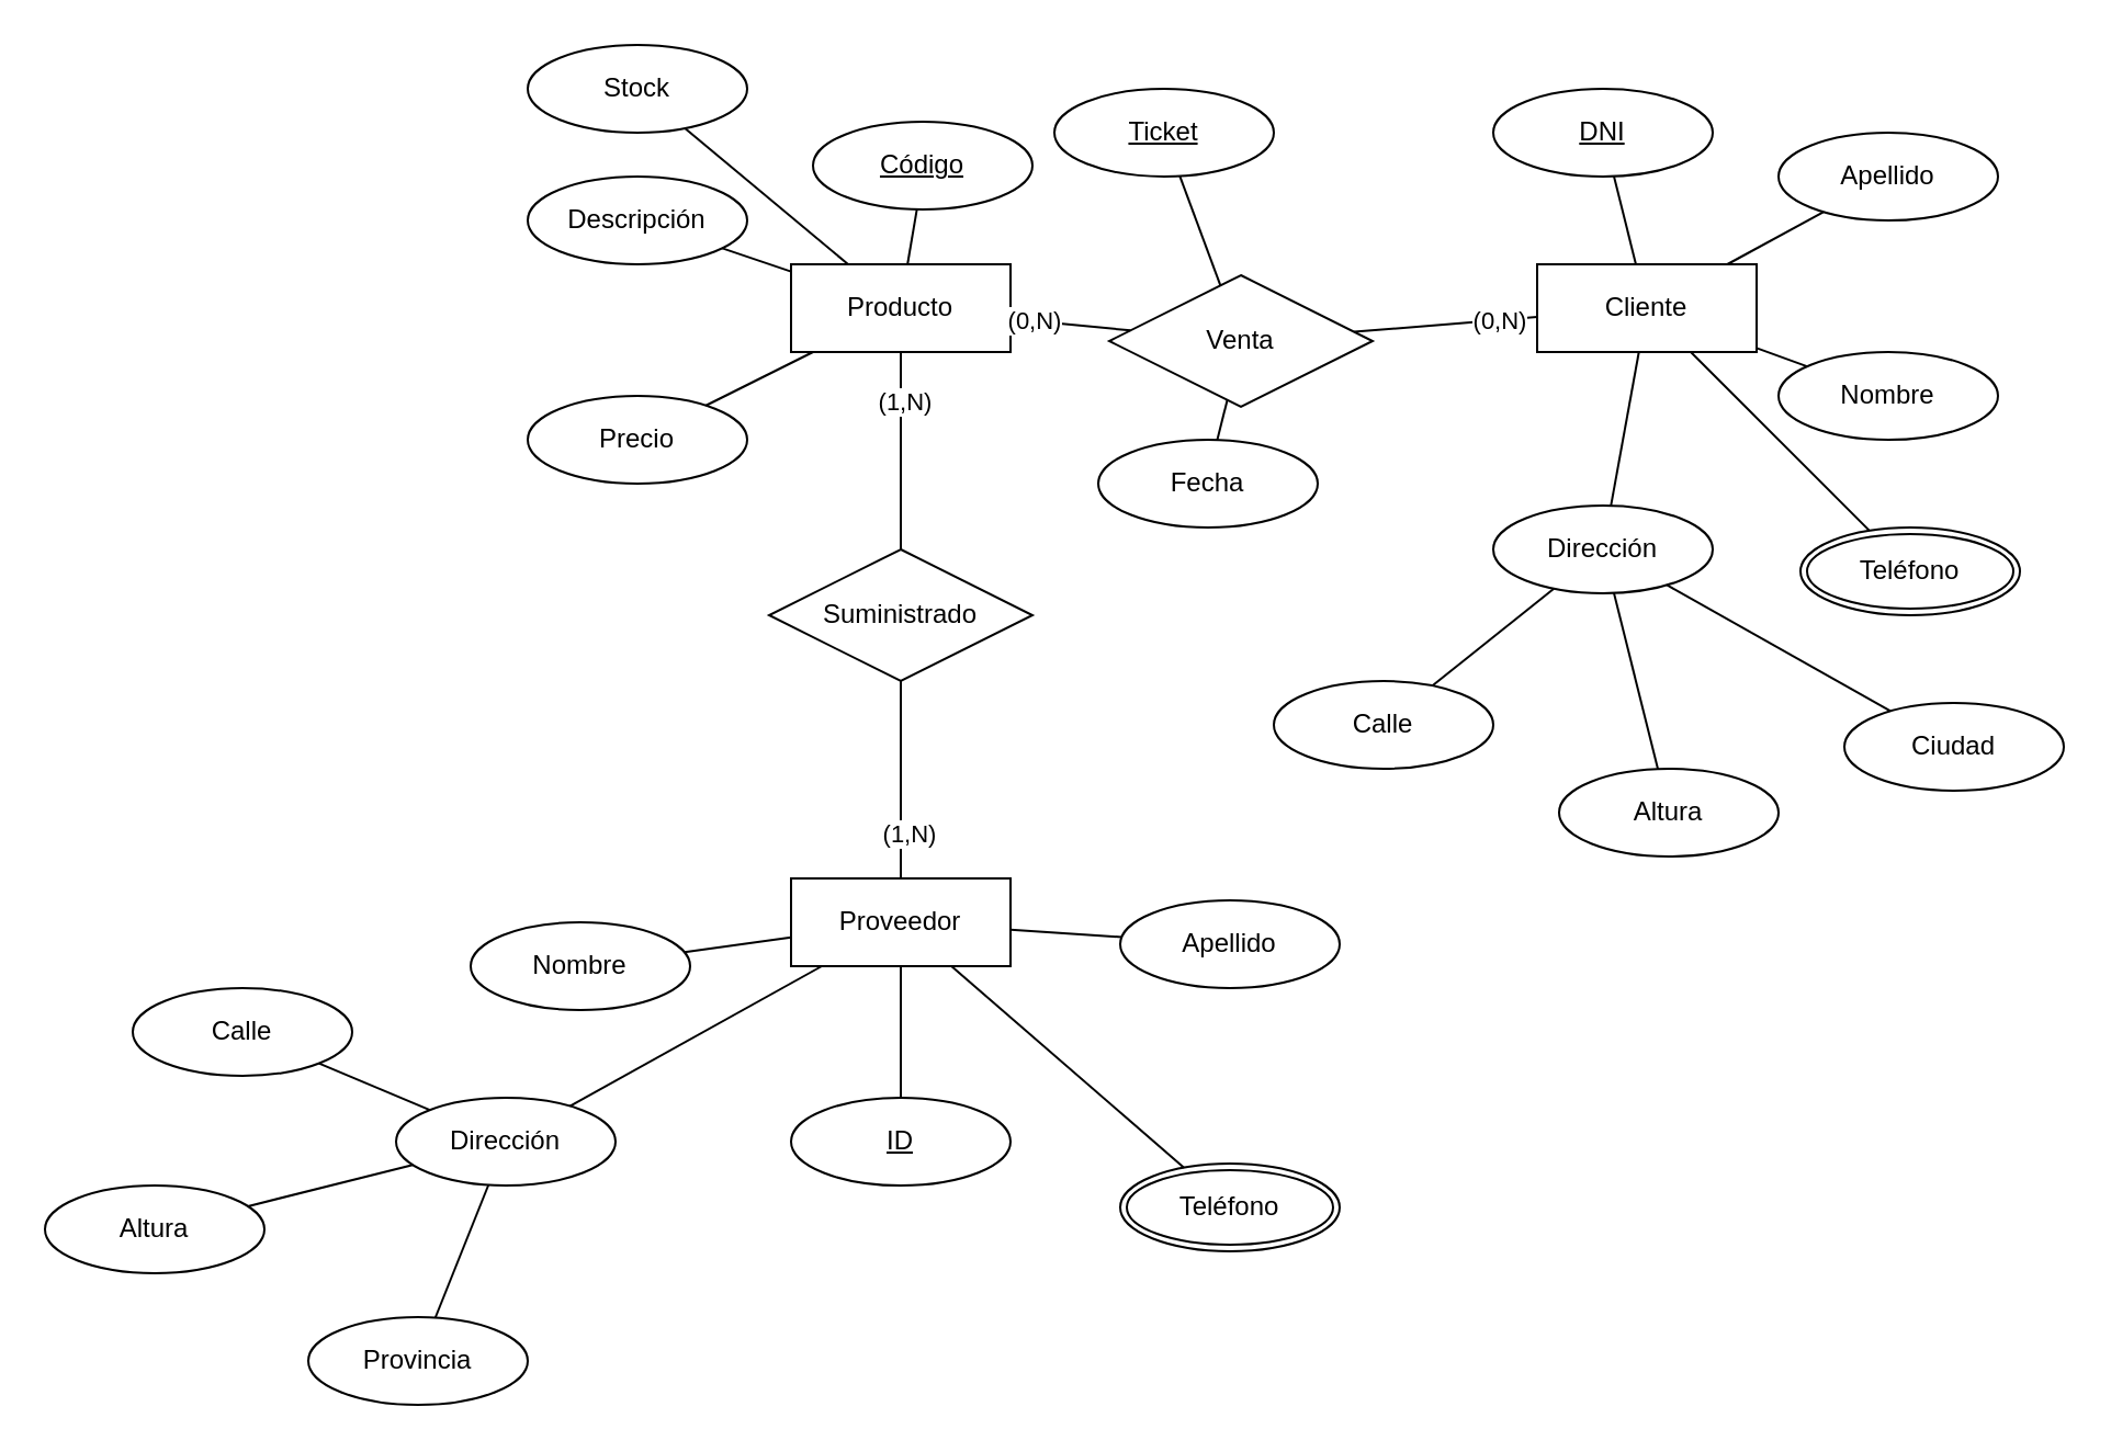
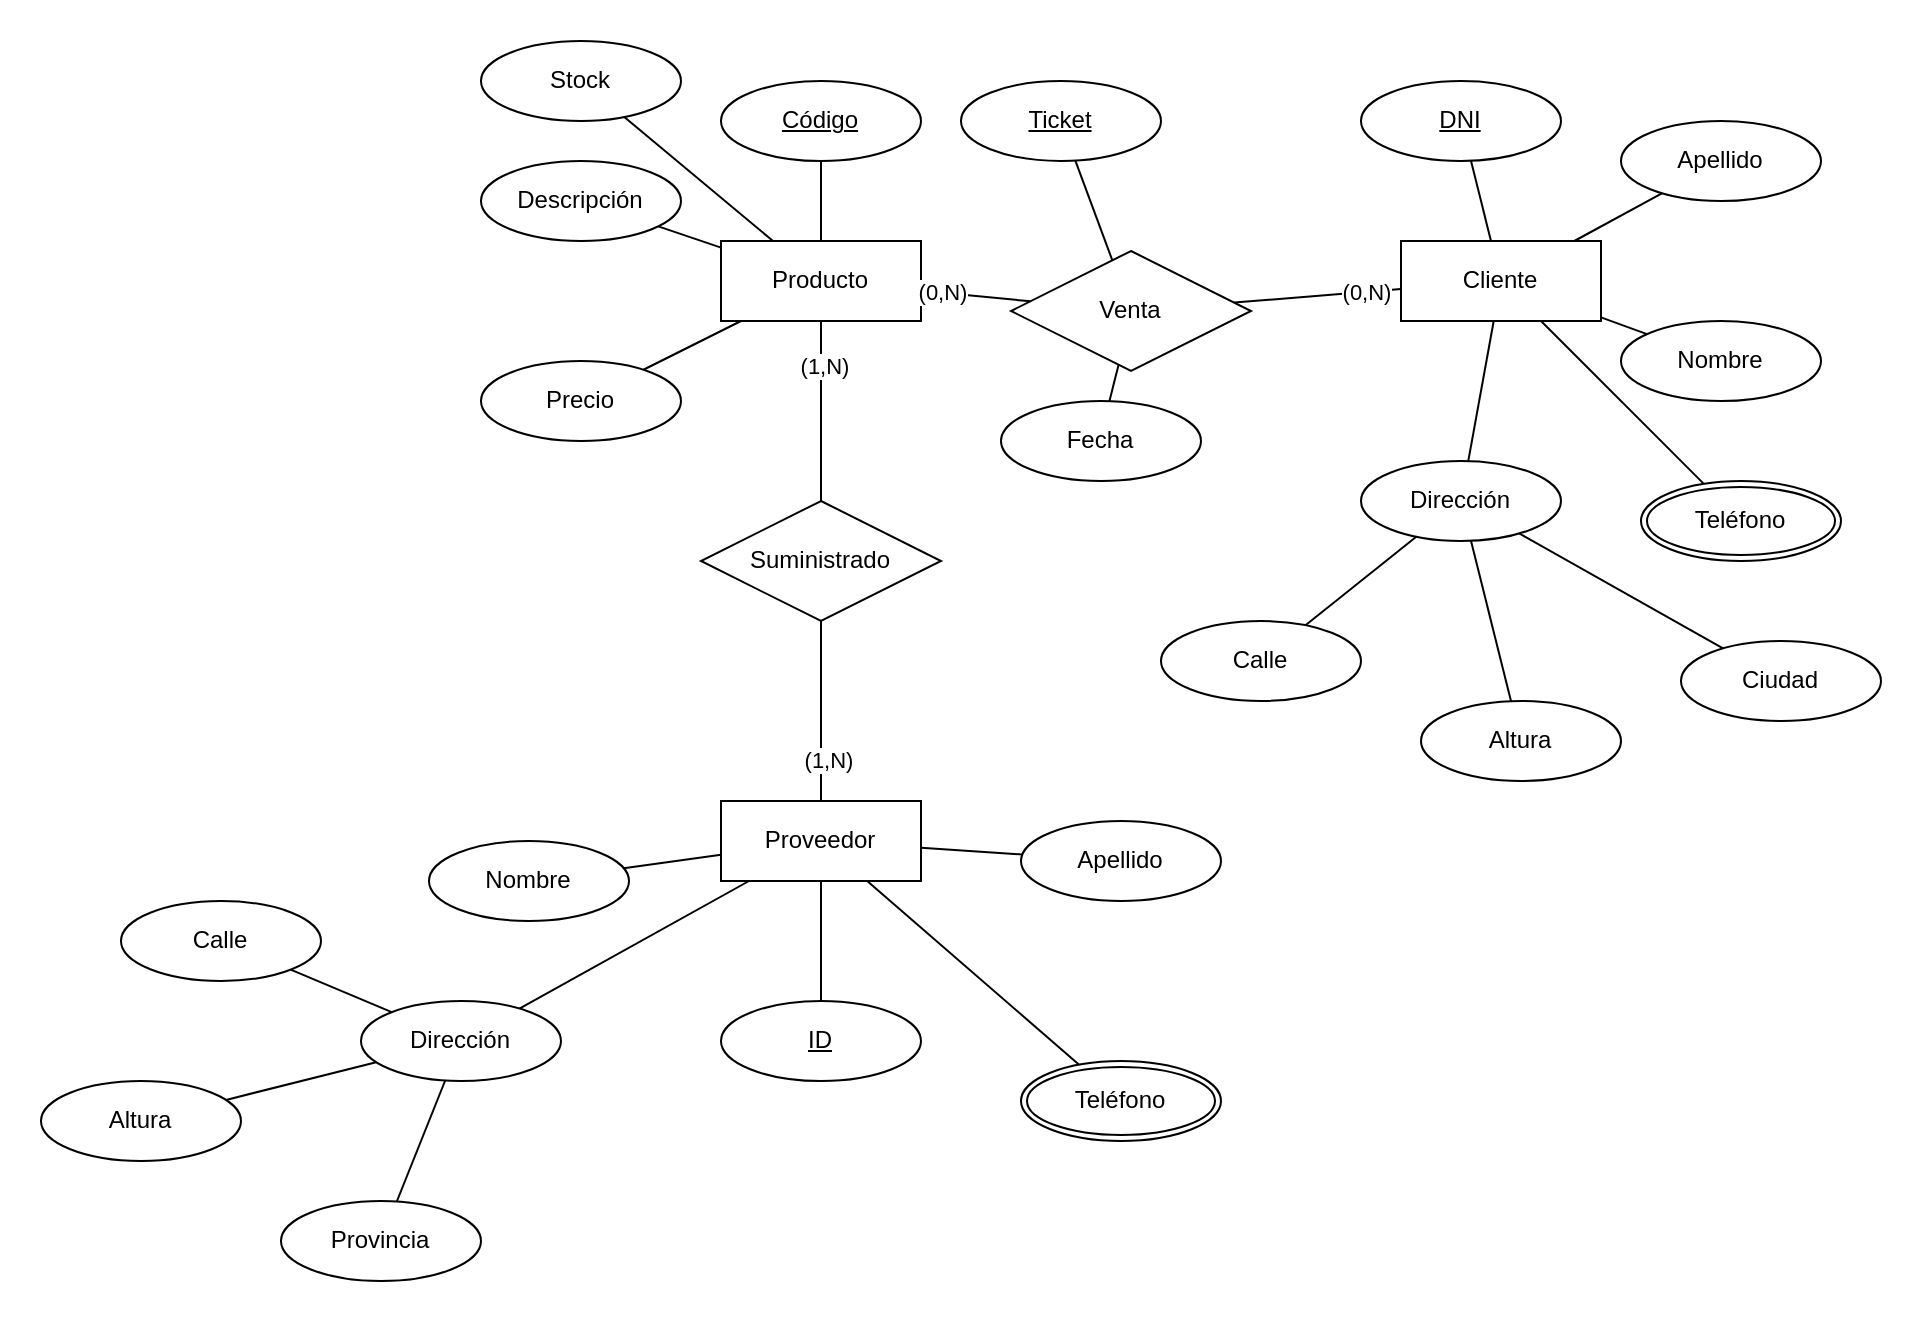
  <mxCell id="0" />
  <mxCell id="1" parent="0" />
  <mxCell id="2" value="Producto" style="whiteSpace=wrap;html=1;align=center;" vertex="1" parent="1"><mxGeometry x="360" y="120" width="100" height="40" as="geometry" /></mxCell>
- <mxCell id="3" value="Código" style="ellipse;whiteSpace=wrap;html=1;align=center;fontStyle=4;" vertex="1" parent="1"><mxGeometry x="370" y="55" width="100" height="40" as="geometry" /></mxCell>
+ <mxCell id="3" value="Código" style="ellipse;whiteSpace=wrap;html=1;align=center;fontStyle=4;" vertex="1" parent="1"><mxGeometry x="360" y="40" width="100" height="40" as="geometry" /></mxCell>
  <mxCell id="4" value="Descripción" style="ellipse;whiteSpace=wrap;html=1;align=center;" vertex="1" parent="1"><mxGeometry x="240" y="80" width="100" height="40" as="geometry" /></mxCell>
  <mxCell id="5" value="Precio" style="ellipse;whiteSpace=wrap;html=1;align=center;" vertex="1" parent="1"><mxGeometry x="240" y="180" width="100" height="40" as="geometry" /></mxCell>
  <mxCell id="6" value="Stock" style="ellipse;whiteSpace=wrap;html=1;align=center;" vertex="1" parent="1"><mxGeometry x="240" y="20" width="100" height="40" as="geometry" /></mxCell>
  <mxCell id="7" value="Cliente" style="whiteSpace=wrap;html=1;align=center;" vertex="1" parent="1"><mxGeometry x="700" y="120" width="100" height="40" as="geometry" /></mxCell>
  <mxCell id="8" value="DNI" style="ellipse;whiteSpace=wrap;html=1;align=center;fontStyle=4;" vertex="1" parent="1"><mxGeometry x="680" y="40" width="100" height="40" as="geometry" /></mxCell>
  <mxCell id="9" value="Dirección" style="ellipse;whiteSpace=wrap;html=1;align=center;" vertex="1" parent="1"><mxGeometry x="680" y="230" width="100" height="40" as="geometry" /></mxCell>
  <mxCell id="10" value="Nombre" style="ellipse;whiteSpace=wrap;html=1;align=center;" vertex="1" parent="1"><mxGeometry x="810" y="160" width="100" height="40" as="geometry" /></mxCell>
  <mxCell id="11" value="Apellido" style="ellipse;whiteSpace=wrap;html=1;align=center;" vertex="1" parent="1"><mxGeometry x="810" y="60" width="100" height="40" as="geometry" /></mxCell>
  <mxCell id="12" value="Teléfono" style="ellipse;shape=doubleEllipse;margin=3;whiteSpace=wrap;html=1;align=center;" vertex="1" parent="1"><mxGeometry x="820" y="240" width="100" height="40" as="geometry" /></mxCell>
  <mxCell id="13" value="Calle" style="ellipse;whiteSpace=wrap;html=1;align=center;" vertex="1" parent="1"><mxGeometry x="580" y="310" width="100" height="40" as="geometry" /></mxCell>
  <mxCell id="14" value="Altura" style="ellipse;whiteSpace=wrap;html=1;align=center;" vertex="1" parent="1"><mxGeometry x="710" y="350" width="100" height="40" as="geometry" /></mxCell>
  <mxCell id="15" value="Ciudad" style="ellipse;whiteSpace=wrap;html=1;align=center;" vertex="1" parent="1"><mxGeometry x="840" y="320" width="100" height="40" as="geometry" /></mxCell>
  <mxCell id="16" value="" style="endArrow=none;html=1;rounded=0;" edge="1" parent="1" source="3" target="2"><mxGeometry relative="1" as="geometry"><mxPoint x="310" y="300" as="sourcePoint" /><mxPoint x="470" y="300" as="targetPoint" /></mxGeometry></mxCell>
  <mxCell id="17" value="" style="endArrow=none;html=1;rounded=0;" edge="1" parent="1" source="4" target="2"><mxGeometry relative="1" as="geometry"><mxPoint x="310" y="300" as="sourcePoint" /><mxPoint x="470" y="300" as="targetPoint" /></mxGeometry></mxCell>
  <mxCell id="18" value="" style="endArrow=none;html=1;rounded=0;" edge="1" parent="1" source="2" target="5"><mxGeometry relative="1" as="geometry"><mxPoint x="280" y="310" as="sourcePoint" /><mxPoint x="440" y="310" as="targetPoint" /></mxGeometry></mxCell>
  <mxCell id="19" value="" style="endArrow=none;html=1;rounded=0;" edge="1" parent="1" source="2" target="6"><mxGeometry relative="1" as="geometry"><mxPoint x="290" y="310" as="sourcePoint" /><mxPoint x="450" y="310" as="targetPoint" /></mxGeometry></mxCell>
  <mxCell id="20" value="" style="endArrow=none;html=1;rounded=0;" edge="1" parent="1" source="8" target="7"><mxGeometry relative="1" as="geometry"><mxPoint x="560" y="160" as="sourcePoint" /><mxPoint x="720" y="160" as="targetPoint" /></mxGeometry></mxCell>
  <mxCell id="21" value="" style="endArrow=none;html=1;rounded=0;" edge="1" parent="1" source="7" target="11"><mxGeometry relative="1" as="geometry"><mxPoint x="610" y="200" as="sourcePoint" /><mxPoint x="770" y="200" as="targetPoint" /></mxGeometry></mxCell>
  <mxCell id="22" value="" style="endArrow=none;html=1;rounded=0;" edge="1" parent="1" source="7" target="10"><mxGeometry relative="1" as="geometry"><mxPoint x="660" y="200" as="sourcePoint" /><mxPoint x="820" y="200" as="targetPoint" /></mxGeometry></mxCell>
  <mxCell id="23" value="" style="endArrow=none;html=1;rounded=0;" edge="1" parent="1" source="7" target="9"><mxGeometry relative="1" as="geometry"><mxPoint x="620" y="190" as="sourcePoint" /><mxPoint x="780" y="190" as="targetPoint" /></mxGeometry></mxCell>
  <mxCell id="24" value="" style="endArrow=none;html=1;rounded=0;" edge="1" parent="1" source="7" target="12"><mxGeometry relative="1" as="geometry"><mxPoint x="620" y="210" as="sourcePoint" /><mxPoint x="780" y="210" as="targetPoint" /></mxGeometry></mxCell>
  <mxCell id="25" value="" style="endArrow=none;html=1;rounded=0;" edge="1" parent="1" source="9" target="15"><mxGeometry relative="1" as="geometry"><mxPoint x="620" y="250" as="sourcePoint" /><mxPoint x="780" y="250" as="targetPoint" /></mxGeometry></mxCell>
  <mxCell id="26" value="" style="endArrow=none;html=1;rounded=0;" edge="1" parent="1" source="9" target="14"><mxGeometry relative="1" as="geometry"><mxPoint x="570" y="230" as="sourcePoint" /><mxPoint x="730" y="230" as="targetPoint" /></mxGeometry></mxCell>
  <mxCell id="27" value="" style="endArrow=none;html=1;rounded=0;" edge="1" parent="1" source="13" target="9"><mxGeometry relative="1" as="geometry"><mxPoint x="540" y="200" as="sourcePoint" /><mxPoint x="700" y="200" as="targetPoint" /></mxGeometry></mxCell>
  <mxCell id="28" value="Venta" style="shape=rhombus;perimeter=rhombusPerimeter;whiteSpace=wrap;html=1;align=center;" vertex="1" parent="1"><mxGeometry x="505" y="125" width="120" height="60" as="geometry" /></mxCell>
  <mxCell id="29" value="" style="endArrow=none;html=1;rounded=0;" edge="1" parent="1" source="28" target="2"><mxGeometry relative="1" as="geometry"><mxPoint x="460" y="240" as="sourcePoint" /><mxPoint x="620" y="240" as="targetPoint" /></mxGeometry></mxCell>
  <mxCell id="30" value="(0,N)" style="edgeLabel;html=1;align=center;verticalAlign=middle;resizable=0;points=[];" vertex="1" connectable="0" parent="29"><mxGeometry x="0.6" relative="1" as="geometry"><mxPoint as="offset" /></mxGeometry></mxCell>
  <mxCell id="31" value="" style="endArrow=none;html=1;rounded=0;" edge="1" parent="1" source="28" target="7"><mxGeometry relative="1" as="geometry"><mxPoint x="500" y="240" as="sourcePoint" /><mxPoint x="660" y="240" as="targetPoint" /></mxGeometry></mxCell>
  <mxCell id="32" value="(0,N)" style="edgeLabel;html=1;align=center;verticalAlign=middle;resizable=0;points=[];" vertex="1" connectable="0" parent="31"><mxGeometry x="0.567" relative="1" as="geometry"><mxPoint as="offset" /></mxGeometry></mxCell>
  <mxCell id="33" value="Ticket" style="ellipse;whiteSpace=wrap;html=1;align=center;fontStyle=4;" vertex="1" parent="1"><mxGeometry x="480" y="40" width="100" height="40" as="geometry" /></mxCell>
  <mxCell id="34" value="Fecha" style="ellipse;whiteSpace=wrap;html=1;align=center;" vertex="1" parent="1"><mxGeometry x="500" y="200" width="100" height="40" as="geometry" /></mxCell>
  <mxCell id="35" value="" style="endArrow=none;html=1;rounded=0;" edge="1" parent="1" source="34" target="28"><mxGeometry relative="1" as="geometry"><mxPoint x="450" y="280" as="sourcePoint" /><mxPoint x="610" y="280" as="targetPoint" /></mxGeometry></mxCell>
  <mxCell id="36" value="" style="endArrow=none;html=1;rounded=0;" edge="1" parent="1" source="33" target="28"><mxGeometry relative="1" as="geometry"><mxPoint x="540" y="70" as="sourcePoint" /><mxPoint x="700" y="70" as="targetPoint" /></mxGeometry></mxCell>
  <mxCell id="37" value="Proveedor" style="whiteSpace=wrap;html=1;align=center;" vertex="1" parent="1"><mxGeometry x="360" y="400" width="100" height="40" as="geometry" /></mxCell>
  <mxCell id="38" value="Suministrado" style="shape=rhombus;perimeter=rhombusPerimeter;whiteSpace=wrap;html=1;align=center;" vertex="1" parent="1"><mxGeometry x="350" y="250" width="120" height="60" as="geometry" /></mxCell>
  <mxCell id="39" value="" style="endArrow=none;html=1;rounded=0;" edge="1" parent="1" source="2" target="38"><mxGeometry relative="1" as="geometry"><mxPoint x="420" y="360" as="sourcePoint" /><mxPoint x="580" y="360" as="targetPoint" /></mxGeometry></mxCell>
  <mxCell id="40" value="(1,N)" style="edgeLabel;html=1;align=center;verticalAlign=middle;resizable=0;points=[];" vertex="1" connectable="0" parent="39"><mxGeometry x="-0.511" y="1" relative="1" as="geometry"><mxPoint as="offset" /></mxGeometry></mxCell>
  <mxCell id="41" value="" style="endArrow=none;html=1;rounded=0;" edge="1" parent="1" source="38" target="37"><mxGeometry relative="1" as="geometry"><mxPoint x="400" y="360" as="sourcePoint" /><mxPoint x="560" y="360" as="targetPoint" /></mxGeometry></mxCell>
  <mxCell id="42" value="(1,N)" style="edgeLabel;html=1;align=center;verticalAlign=middle;resizable=0;points=[];" vertex="1" connectable="0" parent="41"><mxGeometry x="0.533" y="3" relative="1" as="geometry"><mxPoint as="offset" /></mxGeometry></mxCell>
  <mxCell id="43" value="ID" style="ellipse;whiteSpace=wrap;html=1;align=center;fontStyle=4;" vertex="1" parent="1"><mxGeometry x="360" y="500" width="100" height="40" as="geometry" /></mxCell>
  <mxCell id="44" value="Apellido" style="ellipse;whiteSpace=wrap;html=1;align=center;" vertex="1" parent="1"><mxGeometry x="510" y="410" width="100" height="40" as="geometry" /></mxCell>
  <mxCell id="45" value="Nombre" style="ellipse;whiteSpace=wrap;html=1;align=center;" vertex="1" parent="1"><mxGeometry x="214" y="420" width="100" height="40" as="geometry" /></mxCell>
  <mxCell id="46" value="Dirección" style="ellipse;whiteSpace=wrap;html=1;align=center;" vertex="1" parent="1"><mxGeometry x="180" y="500" width="100" height="40" as="geometry" /></mxCell>
  <mxCell id="47" value="Teléfono" style="ellipse;shape=doubleEllipse;margin=3;whiteSpace=wrap;html=1;align=center;" vertex="1" parent="1"><mxGeometry x="510" y="530" width="100" height="40" as="geometry" /></mxCell>
  <mxCell id="48" value="Calle" style="ellipse;whiteSpace=wrap;html=1;align=center;" vertex="1" parent="1"><mxGeometry x="60" y="450" width="100" height="40" as="geometry" /></mxCell>
  <mxCell id="49" value="Altura" style="ellipse;whiteSpace=wrap;html=1;align=center;" vertex="1" parent="1"><mxGeometry x="20" y="540" width="100" height="40" as="geometry" /></mxCell>
  <mxCell id="50" value="Provincia" style="ellipse;whiteSpace=wrap;html=1;align=center;" vertex="1" parent="1"><mxGeometry x="140" y="600" width="100" height="40" as="geometry" /></mxCell>
  <mxCell id="51" value="" style="endArrow=none;html=1;rounded=0;" edge="1" parent="1" source="48" target="46"><mxGeometry relative="1" as="geometry"><mxPoint x="20" y="390" as="sourcePoint" /><mxPoint x="180" y="390" as="targetPoint" /></mxGeometry></mxCell>
  <mxCell id="52" value="" style="endArrow=none;html=1;rounded=0;" edge="1" parent="1" source="49" target="46"><mxGeometry relative="1" as="geometry"><mxPoint x="70" y="400" as="sourcePoint" /><mxPoint x="230" y="400" as="targetPoint" /></mxGeometry></mxCell>
  <mxCell id="53" value="" style="endArrow=none;html=1;rounded=0;" edge="1" parent="1" source="50" target="46"><mxGeometry relative="1" as="geometry"><mxPoint x="110" y="400" as="sourcePoint" /><mxPoint x="270" y="400" as="targetPoint" /></mxGeometry></mxCell>
  <mxCell id="54" value="" style="endArrow=none;html=1;rounded=0;" edge="1" parent="1" source="45" target="37"><mxGeometry relative="1" as="geometry"><mxPoint x="320" y="610" as="sourcePoint" /><mxPoint x="480" y="610" as="targetPoint" /></mxGeometry></mxCell>
  <mxCell id="55" value="" style="endArrow=none;html=1;rounded=0;" edge="1" parent="1" source="46" target="37"><mxGeometry relative="1" as="geometry"><mxPoint x="290" y="580" as="sourcePoint" /><mxPoint x="450" y="580" as="targetPoint" /></mxGeometry></mxCell>
  <mxCell id="56" value="" style="endArrow=none;html=1;rounded=0;" edge="1" parent="1" source="43" target="37"><mxGeometry relative="1" as="geometry"><mxPoint x="300" y="610" as="sourcePoint" /><mxPoint x="460" y="610" as="targetPoint" /></mxGeometry></mxCell>
  <mxCell id="57" value="" style="endArrow=none;html=1;rounded=0;" edge="1" parent="1" source="37" target="44"><mxGeometry relative="1" as="geometry"><mxPoint x="320" y="610" as="sourcePoint" /><mxPoint x="480" y="610" as="targetPoint" /></mxGeometry></mxCell>
  <mxCell id="58" value="" style="endArrow=none;html=1;rounded=0;" edge="1" parent="1" source="37" target="47"><mxGeometry relative="1" as="geometry"><mxPoint x="340" y="580" as="sourcePoint" /><mxPoint x="500" y="580" as="targetPoint" /></mxGeometry></mxCell>
